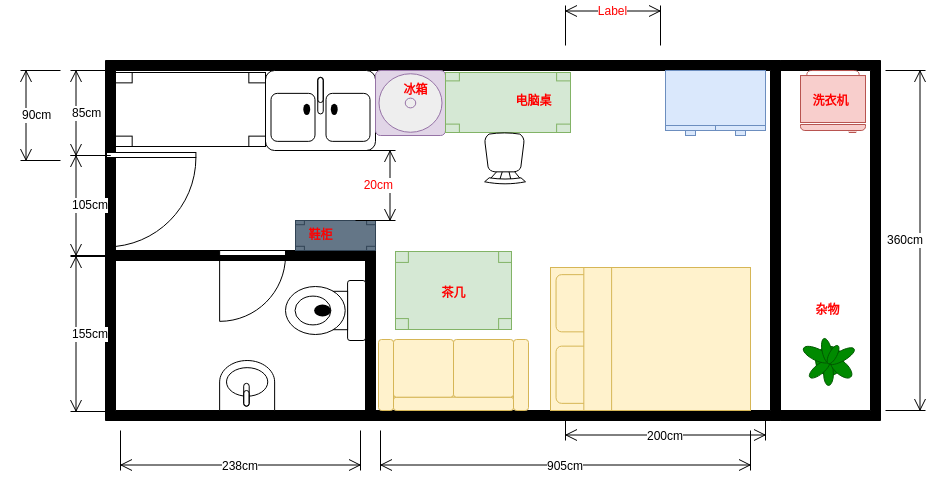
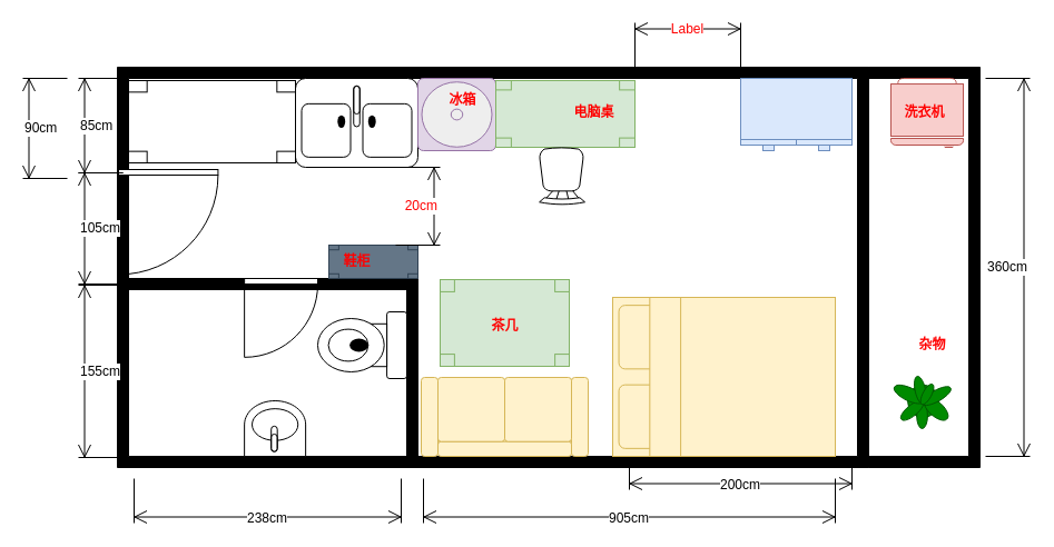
  <mxCell id="0" />
  <mxCell id="1" parent="0" />
  <mxCell id="2" value="" style="group" parent="1" vertex="1" connectable="0"><mxGeometry x="105" y="60" width="775" height="400" as="geometry" /></mxCell>
  <mxCell id="3" value="" style="verticalLabelPosition=bottom;html=1;verticalAlign=top;align=center;shape=mxgraph.floorplan.room;fillColor=#000000;aspect=fixed;" parent="2" vertex="1"><mxGeometry width="675" height="360" as="geometry" /></mxCell>
  <mxCell id="4" value="" style="verticalLabelPosition=bottom;html=1;verticalAlign=top;align=center;shape=mxgraph.floorplan.wallU;fillColor=#000000;direction=south;" parent="2" vertex="1"><mxGeometry x="675" width="100" height="360" as="geometry" /></mxCell>
  <mxCell id="5" value="" style="verticalLabelPosition=bottom;html=1;verticalAlign=top;align=center;shape=mxgraph.floorplan.wall;fillColor=#000000;direction=south;" parent="2" vertex="1"><mxGeometry x="260" y="190" width="10" height="160" as="geometry" /></mxCell>
  <mxCell id="6" value="" style="verticalLabelPosition=bottom;html=1;verticalAlign=top;align=center;shape=mxgraph.floorplan.wall;fillColor=#000000;" parent="2" vertex="1"><mxGeometry x="10" y="190" width="250" height="10" as="geometry" /></mxCell>
  <mxCell id="7" value="" style="verticalLabelPosition=bottom;html=1;verticalAlign=top;align=center;shape=mxgraph.floorplan.doorLeft;aspect=fixed;" parent="2" vertex="1"><mxGeometry x="114.14" y="190" width="65.86" height="70" as="geometry" /></mxCell>
  <mxCell id="8" value="" style="verticalLabelPosition=bottom;html=1;verticalAlign=top;align=center;shape=mxgraph.floorplan.bed_double;direction=north;fillColor=#fff2cc;strokeColor=#d6b656;" parent="2" vertex="1"><mxGeometry x="445" y="207" width="200" height="143" as="geometry" /></mxCell>
  <mxCell id="9" value="200cm" style="shape=dimension;whiteSpace=wrap;html=1;align=center;points=[];verticalAlign=bottom;spacingBottom=-5;labelBackgroundColor=#ffffff" parent="2" vertex="1"><mxGeometry x="460" y="360" width="200" height="20" as="geometry" /></mxCell>
  <mxCell id="10" value="" style="verticalLabelPosition=bottom;html=1;verticalAlign=top;align=center;shape=mxgraph.floorplan.sink_double;" parent="2" vertex="1"><mxGeometry x="160" y="10" width="110" height="80" as="geometry" /></mxCell>
  <mxCell id="11" value="" style="verticalLabelPosition=bottom;html=1;verticalAlign=top;align=center;shape=mxgraph.floorplan.doorLeft;aspect=fixed;" parent="2" vertex="1"><mxGeometry x="1" y="92" width="89.41" height="95" as="geometry" /></mxCell>
  <mxCell id="12" value="" style="verticalLabelPosition=bottom;html=1;verticalAlign=top;align=center;shape=mxgraph.floorplan.refrigerator;fillColor=#f8cecc;strokeColor=#b85450;" parent="2" vertex="1"><mxGeometry x="695" y="10" width="65" height="62" as="geometry" /></mxCell>
  <mxCell id="13" value="" style="verticalLabelPosition=bottom;html=1;verticalAlign=top;align=center;shape=mxgraph.floorplan.table;fillColor=#647687;strokeColor=#314354;fontColor=#ffffff;" parent="2" vertex="1"><mxGeometry x="190" y="160" width="80" height="30" as="geometry" /></mxCell>
  <mxCell id="14" value="" style="verticalLabelPosition=bottom;html=1;verticalAlign=top;align=center;shape=mxgraph.floorplan.toilet;direction=south;" parent="2" vertex="1"><mxGeometry x="180" y="220" width="80" height="60" as="geometry" /></mxCell>
  <mxCell id="15" value="鞋柜" style="text;html=1;align=center;verticalAlign=middle;resizable=0;points=[];autosize=1;rounded=0;fontStyle=1;fontColor=#FF0000;" parent="2" vertex="1"><mxGeometry x="195" y="165" width="40" height="20" as="geometry" /></mxCell>
  <mxCell id="16" value="洗衣机" style="text;html=1;align=center;verticalAlign=middle;resizable=0;points=[];autosize=1;rounded=0;fontStyle=1;fontColor=#FF0000;" parent="2" vertex="1"><mxGeometry x="700" y="31" width="50" height="20" as="geometry" /></mxCell>
  <mxCell id="17" value="" style="verticalLabelPosition=bottom;html=1;verticalAlign=top;align=center;shape=mxgraph.floorplan.dresser;rounded=0;fillColor=#dae8fc;strokeColor=#6c8ebf;" parent="2" vertex="1"><mxGeometry x="560" y="10" width="100" height="65" as="geometry" /></mxCell>
  <mxCell id="18" value="" style="verticalLabelPosition=bottom;html=1;verticalAlign=top;align=center;shape=mxgraph.floorplan.water_cooler;rounded=0;fillColor=#e1d5e7;strokeColor=#9673a6;" parent="2" vertex="1"><mxGeometry x="270" y="10" width="70" height="65" as="geometry" /></mxCell>
  <mxCell id="19" value="冰箱" style="text;html=1;align=center;verticalAlign=middle;resizable=0;points=[];autosize=1;rounded=0;fontStyle=1;fontColor=#FF0000;" parent="2" vertex="1"><mxGeometry x="290" y="20" width="40" height="20" as="geometry" /></mxCell>
  <mxCell id="20" value="" style="verticalLabelPosition=bottom;html=1;verticalAlign=top;align=center;shape=mxgraph.floorplan.couch;rounded=0;direction=west;fillColor=#fff2cc;strokeColor=#d6b656;" parent="2" vertex="1"><mxGeometry x="273" y="279" width="150" height="71" as="geometry" /></mxCell>
  <mxCell id="21" value="" style="verticalLabelPosition=bottom;html=1;verticalAlign=top;align=center;shape=mxgraph.floorplan.table;rounded=0;fillColor=#d5e8d4;strokeColor=#82b366;" parent="2" vertex="1"><mxGeometry x="340" y="12" width="125" height="60" as="geometry" /></mxCell>
  <mxCell id="22" value="电脑桌" style="text;html=1;align=center;verticalAlign=middle;resizable=0;points=[];autosize=1;rounded=0;fontStyle=1;fontColor=#FF0000;" parent="2" vertex="1"><mxGeometry x="402.5" y="31" width="50" height="20" as="geometry" /></mxCell>
  <mxCell id="23" value="" style="verticalLabelPosition=bottom;html=1;verticalAlign=top;align=center;shape=mxgraph.floorplan.chair;rounded=0;fontColor=#FF0000;direction=west;" parent="2" vertex="1"><mxGeometry x="379" y="72" width="41" height="52" as="geometry" /></mxCell>
  <mxCell id="24" value="" style="verticalLabelPosition=bottom;html=1;verticalAlign=top;align=center;shape=mxgraph.floorplan.table;rounded=0;fillColor=#d5e8d4;strokeColor=#82b366;direction=west;" parent="2" vertex="1"><mxGeometry x="290" y="191" width="116" height="78" as="geometry" /></mxCell>
  <mxCell id="25" value="茶几" style="text;html=1;align=center;verticalAlign=middle;resizable=0;points=[];autosize=1;rounded=0;fontStyle=1;fontColor=#FF0000;" parent="2" vertex="1"><mxGeometry x="328" y="222.5" width="40" height="20" as="geometry" /></mxCell>
  <mxCell id="26" value="" style="verticalLabelPosition=bottom;html=1;verticalAlign=top;align=center;shape=mxgraph.floorplan.plant;rounded=0;fontColor=#ffffff;fillColor=#008a00;strokeColor=#005700;" parent="2" vertex="1"><mxGeometry x="700" y="275" width="43.5" height="50" as="geometry" /></mxCell>
- <mxCell id="27" value="杂物" style="text;html=1;align=center;verticalAlign=middle;resizable=0;points=[];autosize=1;rounded=0;fontStyle=1;fontColor=#FF0000;" parent="2" vertex="1"><mxGeometry x="701.75" y="240" width="40" height="20" as="geometry" /></mxCell>
+ <mxCell id="27" value="杂物" style="text;html=1;align=center;verticalAlign=middle;resizable=0;points=[];autosize=1;rounded=0;fontStyle=1;fontColor=#FF0000;" parent="2" vertex="1"><mxGeometry x="711.75" y="240" width="40" height="20" as="geometry" /></mxCell>
  <mxCell id="28" value="20cm" style="shape=dimension;direction=north;whiteSpace=wrap;html=1;align=right;points=[];verticalAlign=middle;labelBackgroundColor=#ffffff;rounded=0;fontColor=#FF0000;" parent="2" vertex="1"><mxGeometry x="250" y="90" width="40" height="70" as="geometry" /></mxCell>
  <mxCell id="29" value="" style="verticalLabelPosition=bottom;html=1;verticalAlign=top;align=center;shape=mxgraph.floorplan.table;rounded=0;fontColor=#FF0000;" vertex="1" parent="2"><mxGeometry x="10" y="12" width="150" height="74" as="geometry" /></mxCell>
  <mxCell id="30" value="" style="verticalLabelPosition=bottom;html=1;verticalAlign=top;align=center;shape=mxgraph.floorplan.sink_1;rounded=0;fontColor=#FF0000;direction=west;" vertex="1" parent="2"><mxGeometry x="114.14" y="300" width="55" height="50" as="geometry" /></mxCell>
  <mxCell id="31" value="238cm" style="shape=dimension;whiteSpace=wrap;html=1;align=center;points=[];verticalAlign=bottom;spacingBottom=-5;labelBackgroundColor=#ffffff" parent="1" vertex="1"><mxGeometry x="120" y="430" width="240" height="40" as="geometry" /></mxCell>
  <mxCell id="32" value="905cm" style="shape=dimension;whiteSpace=wrap;html=1;align=center;points=[];verticalAlign=bottom;spacingBottom=-5;labelBackgroundColor=#ffffff" parent="1" vertex="1"><mxGeometry x="380" y="430" width="370" height="40" as="geometry" /></mxCell>
  <mxCell id="33" value="85cm" style="shape=dimension;direction=south;whiteSpace=wrap;html=1;align=left;points=[];verticalAlign=middle;labelBackgroundColor=#ffffff" parent="1" vertex="1"><mxGeometry x="70" y="70" width="40" height="85" as="geometry" /></mxCell>
  <mxCell id="34" value="360cm" style="shape=dimension;direction=north;whiteSpace=wrap;html=1;align=right;points=[];verticalAlign=middle;labelBackgroundColor=#ffffff" parent="1" vertex="1"><mxGeometry x="885" y="70" width="40" height="340" as="geometry" /></mxCell>
  <mxCell id="35" value="105cm" style="shape=dimension;direction=south;whiteSpace=wrap;html=1;align=left;points=[];verticalAlign=middle;labelBackgroundColor=#ffffff" parent="1" vertex="1"><mxGeometry x="70" y="155" width="40" height="100" as="geometry" /></mxCell>
  <mxCell id="36" value="155cm" style="shape=dimension;direction=south;whiteSpace=wrap;html=1;align=left;points=[];verticalAlign=middle;labelBackgroundColor=#ffffff" parent="1" vertex="1"><mxGeometry x="70" y="256" width="40" height="155" as="geometry" /></mxCell>
  <mxCell id="37" value="90cm" style="shape=dimension;direction=south;whiteSpace=wrap;html=1;align=left;points=[];verticalAlign=middle;labelBackgroundColor=#ffffff" parent="1" vertex="1"><mxGeometry x="20" y="70" width="40" height="90" as="geometry" /></mxCell>
- <mxCell id="38" value="Label" style="shape=dimension;direction=west;whiteSpace=wrap;html=1;align=center;points=[];verticalAlign=top;spacingTop=-8;labelBackgroundColor=#ffffff;rounded=0;fontColor=#FF0000;" parent="1" vertex="1"><mxGeometry x="565" y="5" width="95" height="40" as="geometry" /></mxCell>
+ <mxCell id="38" value="Label" style="shape=dimension;direction=west;whiteSpace=wrap;html=1;align=center;points=[];verticalAlign=top;spacingTop=-8;labelBackgroundColor=#ffffff;rounded=0;fontColor=#FF0000;" parent="1" vertex="1"><mxGeometry x="570" y="20" width="95" height="40" as="geometry" /></mxCell>
